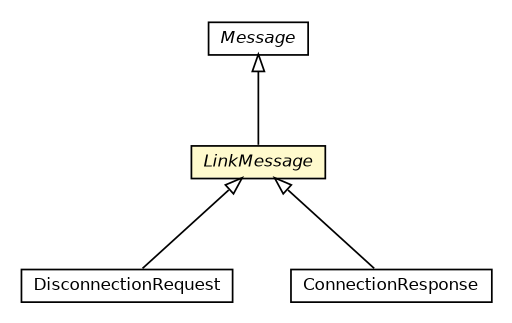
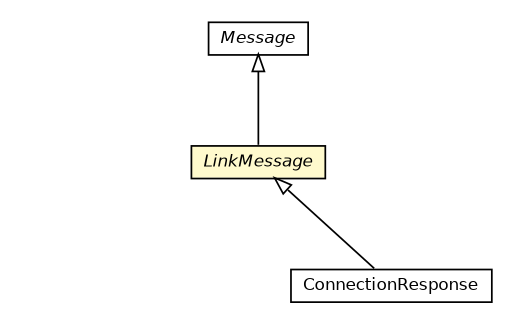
  digraph {
    nodesep=0.25
    ranksep=0.5
    node [fontcolor=black fontname=Helvetica fontsize=10.0 shape=plaintext]
    edge [arrowtail=empty dir=back fontname=Helvetica fontsize=10 headport=p labelfontname=Helvetica labelfontsize=10 tailport=p]
    n1 [label=<<table title="org.universAAL.ri.gateway.protocol.LinkMessage" border="0" cellborder="1" cellspacing="0" cellpadding="2" port="p" bgcolor="lemonChiffon" href="./LinkMessage.html"> 		<tr><td><table border="0" cellspacing="0" cellpadding="1"> <tr><td align="center" balign="center"><font face="Helvetica-Oblique"> LinkMessage </font></td></tr> 		</table></td></tr> 		</table>>]
-   n2 [label=<<table title="org.universAAL.ri.gateway.protocol.link.DisconnectionRequest" border="0" cellborder="1" cellspacing="0" cellpadding="2" port="p" href="./link/DisconnectionRequest.html"> 		<tr><td><table border="0" cellspacing="0" cellpadding="1"> <tr><td align="center" balign="center"> DisconnectionRequest </td></tr> 		</table></td></tr> 		</table>>]
    n3 [label=<<table title="org.universAAL.ri.gateway.protocol.link.ConnectionResponse" border="0" cellborder="1" cellspacing="0" cellpadding="2" port="p" href="./link/ConnectionResponse.html"> 		<tr><td><table border="0" cellspacing="0" cellpadding="1"> <tr><td align="center" balign="center"> ConnectionResponse </td></tr> 		</table></td></tr> 		</table>>]
    n4 [label=<<table title="org.universAAL.ri.gateway.protocol.Message" border="0" cellborder="1" cellspacing="0" cellpadding="2" port="p" href="./Message.html"> 		<tr><td><table border="0" cellspacing="0" cellpadding="1"> <tr><td align="center" balign="center"><font face="Helvetica-Oblique"> Message </font></td></tr> 		</table></td></tr> 		</table>>]
-   n1 -> n2
    n1 -> n3
    n4 -> n1
  }
